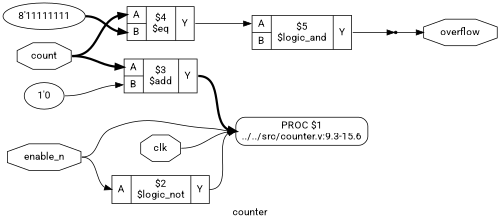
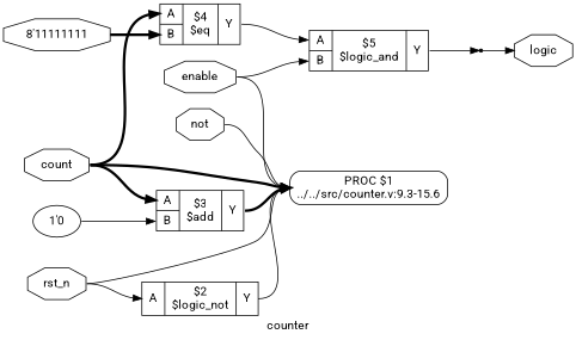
  digraph {
    fontname=Roboto
    label=counter
    rankdir=LR
    remincross=true
    node [fontname=Roboto shape=octagon]
    edge [color=black fontcolor=black fontname=Roboto headport=w tailport=e]
-   n1 [color=black fontcolor=black label=overflow]
+   n1 [color=black fontcolor=black label=logic]
    n2 [color=black fontcolor=black label=count]
    n3 [label="{{<p11> A|<p12> B}|$4\n$eq|{<p13> Y}}" shape=record]
    n4 [label="{{<p11> A|<p12> B}|$3\n$add|{<p13> Y}}" shape=record]
    n5 [label="PROC $1\n../../src/counter.v:9.3-15.6" shape=box style=rounded]
    n6 [label="{{<p11> A|<p12> B}|$5\n$logic_and|{<p13> Y}}" shape=record]
+   n7 [color=black fontcolor=black label=enable]
    x3 [shape=point]
-   n9 [color=black fontcolor=black label=enable_n]
+   n9 [color=black fontcolor=black label=rst_n]
    n10 [label="{{<p11> A}|$2\n$logic_not|{<p13> Y}}" shape=record]
-   n11 [color=black fontcolor=black label=clk]
-   n12 [label="8'11111111" shape=""]
+   n11 [color=black fontcolor=black label=not]
+   n12 [label="8'11111111"]
    n13 [label="1'0" shape=""]
    n2 -> n3 [headport="p11:w" style="setlinewidth(3)"]
    n2 -> n4 [headport="p11:w" style="setlinewidth(3)"]
+   n2 -> n5 [style="setlinewidth(3)"]
    n3 -> n6 [headport="p11:w" tailport="p13:e"]
    n4 -> n5 [style="setlinewidth(3)" tailport="p13:e"]
    n6 -> x3 [tailport="p13:e"]
+   n7 -> n5
+   n7 -> n6 [headport="p12:w"]
    x3 -> n1
    n9 -> n5
    n9 -> n10 [headport="p11:w"]
    n10 -> n5 [tailport="p13:e"]
    n11 -> n5
    n12 -> n3 [headport="p12:w" style="setlinewidth(3)"]
    n13 -> n4 [headport="p12:w"]
  }
